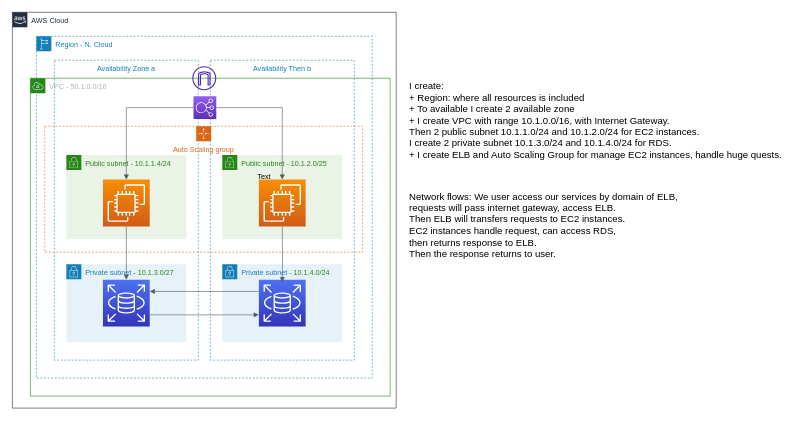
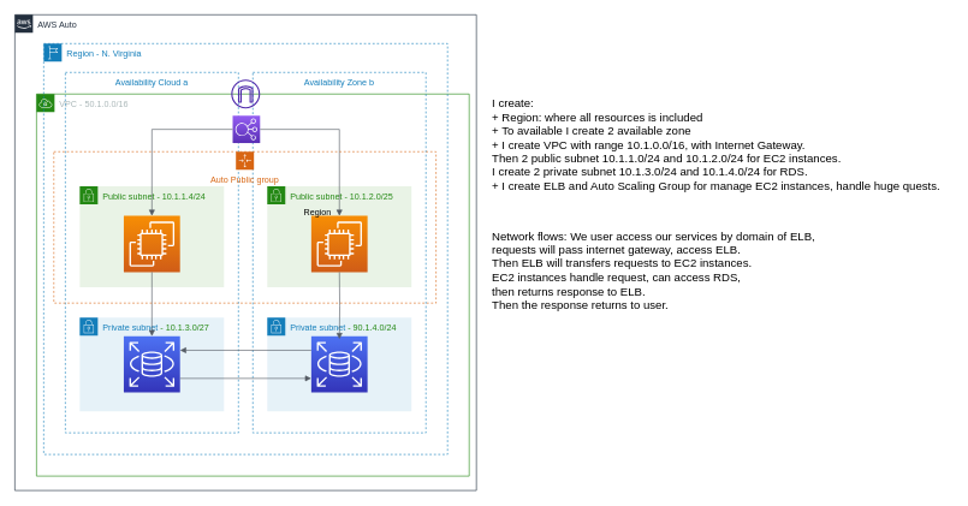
  <mxCell id="0" />
  <mxCell id="1" parent="0" />
- <mxCell id="2" value="AWS Cloud" style="points=[[0,0],[0.25,0],[0.5,0],[0.75,0],[1,0],[1,0.25],[1,0.5],[1,0.75],[1,1],[0.75,1],[0.5,1],[0.25,1],[0,1],[0,0.75],[0,0.5],[0,0.25]];outlineConnect=0;gradientColor=none;html=1;whiteSpace=wrap;fontSize=12;fontStyle=0;container=1;pointerEvents=0;collapsible=0;recursiveResize=0;shape=mxgraph.aws4.group;grIcon=mxgraph.aws4.group_aws_cloud_alt;strokeColor=#232F3E;fillColor=none;verticalAlign=top;align=left;spacingLeft=30;fontColor=#232F3E;dashed=0;" parent="1" vertex="1"><mxGeometry x="20" y="20" width="640" height="660" as="geometry" /></mxCell>
+ <mxCell id="2" value="AWS Auto" style="points=[[0,0],[0.25,0],[0.5,0],[0.75,0],[1,0],[1,0.25],[1,0.5],[1,0.75],[1,1],[0.75,1],[0.5,1],[0.25,1],[0,1],[0,0.75],[0,0.5],[0,0.25]];outlineConnect=0;gradientColor=none;html=1;whiteSpace=wrap;fontSize=12;fontStyle=0;container=1;pointerEvents=0;collapsible=0;recursiveResize=0;shape=mxgraph.aws4.group;grIcon=mxgraph.aws4.group_aws_cloud_alt;strokeColor=#232F3E;fillColor=none;verticalAlign=top;align=left;spacingLeft=30;fontColor=#232F3E;dashed=0;" parent="1" vertex="1"><mxGeometry x="20" y="20" width="640" height="660" as="geometry" /></mxCell>
  <mxCell id="3" value="VPC - 50.1.0.0/16" style="points=[[0,0],[0.25,0],[0.5,0],[0.75,0],[1,0],[1,0.25],[1,0.5],[1,0.75],[1,1],[0.75,1],[0.5,1],[0.25,1],[0,1],[0,0.75],[0,0.5],[0,0.25]];outlineConnect=0;gradientColor=none;html=1;whiteSpace=wrap;fontSize=12;fontStyle=0;container=1;pointerEvents=0;collapsible=0;recursiveResize=0;shape=mxgraph.aws4.group;grIcon=mxgraph.aws4.group_vpc;strokeColor=#248814;fillColor=none;verticalAlign=top;align=left;spacingLeft=30;fontColor=#AAB7B8;dashed=0;" parent="2" vertex="1"><mxGeometry x="30" y="110" width="600" height="530" as="geometry" /></mxCell>
- <mxCell id="4" value="Region - N. Cloud" style="points=[[0,0],[0.25,0],[0.5,0],[0.75,0],[1,0],[1,0.25],[1,0.5],[1,0.75],[1,1],[0.75,1],[0.5,1],[0.25,1],[0,1],[0,0.75],[0,0.5],[0,0.25]];outlineConnect=0;gradientColor=none;html=1;whiteSpace=wrap;fontSize=12;fontStyle=0;container=1;pointerEvents=0;collapsible=0;recursiveResize=0;shape=mxgraph.aws4.group;grIcon=mxgraph.aws4.group_region;strokeColor=#147EBA;fillColor=none;verticalAlign=top;align=left;spacingLeft=30;fontColor=#147EBA;dashed=1;" parent="1" vertex="1"><mxGeometry x="60" y="60" width="560" height="570" as="geometry" /></mxCell>
- <mxCell id="5" value="Availability Then b" style="fillColor=none;strokeColor=#147EBA;dashed=1;verticalAlign=top;fontStyle=0;fontColor=#147EBA;" parent="4" vertex="1"><mxGeometry x="290" y="40" width="240" height="500" as="geometry" /></mxCell>
- <mxCell id="6" value="Availability Zone a" style="fillColor=none;strokeColor=#147EBA;dashed=1;verticalAlign=top;fontStyle=0;fontColor=#147EBA;" parent="4" vertex="1"><mxGeometry x="30" y="40" width="240" height="500" as="geometry" /></mxCell>
+ <mxCell id="4" value="Region - N. Virginia" style="points=[[0,0],[0.25,0],[0.5,0],[0.75,0],[1,0],[1,0.25],[1,0.5],[1,0.75],[1,1],[0.75,1],[0.5,1],[0.25,1],[0,1],[0,0.75],[0,0.5],[0,0.25]];outlineConnect=0;gradientColor=none;html=1;whiteSpace=wrap;fontSize=12;fontStyle=0;container=1;pointerEvents=0;collapsible=0;recursiveResize=0;shape=mxgraph.aws4.group;grIcon=mxgraph.aws4.group_region;strokeColor=#147EBA;fillColor=none;verticalAlign=top;align=left;spacingLeft=30;fontColor=#147EBA;dashed=1;" parent="1" vertex="1"><mxGeometry x="60" y="60" width="560" height="570" as="geometry" /></mxCell>
+ <mxCell id="5" value="Availability Zone b" style="fillColor=none;strokeColor=#147EBA;dashed=1;verticalAlign=top;fontStyle=0;fontColor=#147EBA;" parent="4" vertex="1"><mxGeometry x="290" y="40" width="240" height="500" as="geometry" /></mxCell>
+ <mxCell id="6" value="Availability Cloud a" style="fillColor=none;strokeColor=#147EBA;dashed=1;verticalAlign=top;fontStyle=0;fontColor=#147EBA;" parent="4" vertex="1"><mxGeometry x="30" y="40" width="240" height="500" as="geometry" /></mxCell>
  <mxCell id="7" value="Public subnet - 10.1.1.4/24" style="points=[[0,0],[0.25,0],[0.5,0],[0.75,0],[1,0],[1,0.25],[1,0.5],[1,0.75],[1,1],[0.75,1],[0.5,1],[0.25,1],[0,1],[0,0.75],[0,0.5],[0,0.25]];outlineConnect=0;gradientColor=none;html=1;whiteSpace=wrap;fontSize=12;fontStyle=0;container=1;pointerEvents=0;collapsible=0;recursiveResize=0;shape=mxgraph.aws4.group;grIcon=mxgraph.aws4.group_security_group;grStroke=0;strokeColor=#248814;fillColor=#E9F3E6;verticalAlign=top;align=left;spacingLeft=30;fontColor=#248814;dashed=0;" parent="4" vertex="1"><mxGeometry x="50" y="198" width="200" height="140" as="geometry" /></mxCell>
  <mxCell id="8" value="" style="sketch=0;points=[[0,0,0],[0.25,0,0],[0.5,0,0],[0.75,0,0],[1,0,0],[0,1,0],[0.25,1,0],[0.5,1,0],[0.75,1,0],[1,1,0],[0,0.25,0],[0,0.5,0],[0,0.75,0],[1,0.25,0],[1,0.5,0],[1,0.75,0]];outlineConnect=0;fontColor=#232F3E;gradientColor=#F78E04;gradientDirection=north;fillColor=#D05C17;strokeColor=#ffffff;dashed=0;verticalLabelPosition=bottom;verticalAlign=top;align=center;html=1;fontSize=12;fontStyle=0;aspect=fixed;shape=mxgraph.aws4.resourceIcon;resIcon=mxgraph.aws4.ec2;" parent="7" vertex="1"><mxGeometry x="61" y="41" width="78" height="78" as="geometry" /></mxCell>
  <mxCell id="9" value="Public subnet - 10.1.2.0/25" style="points=[[0,0],[0.25,0],[0.5,0],[0.75,0],[1,0],[1,0.25],[1,0.5],[1,0.75],[1,1],[0.75,1],[0.5,1],[0.25,1],[0,1],[0,0.75],[0,0.5],[0,0.25]];outlineConnect=0;gradientColor=none;html=1;whiteSpace=wrap;fontSize=12;fontStyle=0;container=1;pointerEvents=0;collapsible=0;recursiveResize=0;shape=mxgraph.aws4.group;grIcon=mxgraph.aws4.group_security_group;grStroke=0;strokeColor=#248814;fillColor=#E9F3E6;verticalAlign=top;align=left;spacingLeft=30;fontColor=#248814;dashed=0;" parent="4" vertex="1"><mxGeometry x="310" y="198" width="200" height="140" as="geometry" /></mxCell>
  <mxCell id="10" value="" style="sketch=0;points=[[0,0,0],[0.25,0,0],[0.5,0,0],[0.75,0,0],[1,0,0],[0,1,0],[0.25,1,0],[0.5,1,0],[0.75,1,0],[1,1,0],[0,0.25,0],[0,0.5,0],[0,0.75,0],[1,0.25,0],[1,0.5,0],[1,0.75,0]];outlineConnect=0;fontColor=#232F3E;gradientColor=#F78E04;gradientDirection=north;fillColor=#D05C17;strokeColor=#ffffff;dashed=0;verticalLabelPosition=bottom;verticalAlign=top;align=center;html=1;fontSize=12;fontStyle=0;aspect=fixed;shape=mxgraph.aws4.resourceIcon;resIcon=mxgraph.aws4.ec2;" parent="9" vertex="1"><mxGeometry x="61" y="41" width="78" height="78" as="geometry" /></mxCell>
  <mxCell id="11" value="" style="sketch=0;outlineConnect=0;fontColor=#232F3E;gradientColor=none;fillColor=#4D27AA;strokeColor=none;dashed=0;verticalLabelPosition=bottom;verticalAlign=top;align=center;html=1;fontSize=12;fontStyle=0;aspect=fixed;pointerEvents=1;shape=mxgraph.aws4.internet_gateway;" parent="4" vertex="1"><mxGeometry x="260" y="50" width="40" height="40" as="geometry" /></mxCell>
  <mxCell id="12" value="Private subnet&amp;nbsp;&lt;span style=&quot;color: rgb(36, 136, 20);&quot;&gt;- 10.1.3.0/27&lt;/span&gt;" style="points=[[0,0],[0.25,0],[0.5,0],[0.75,0],[1,0],[1,0.25],[1,0.5],[1,0.75],[1,1],[0.75,1],[0.5,1],[0.25,1],[0,1],[0,0.75],[0,0.5],[0,0.25]];outlineConnect=0;gradientColor=none;html=1;whiteSpace=wrap;fontSize=12;fontStyle=0;container=1;pointerEvents=0;collapsible=0;recursiveResize=0;shape=mxgraph.aws4.group;grIcon=mxgraph.aws4.group_security_group;grStroke=0;strokeColor=#147EBA;fillColor=#E6F2F8;verticalAlign=top;align=left;spacingLeft=30;fontColor=#147EBA;dashed=0;" vertex="1" parent="4"><mxGeometry x="50" y="380" width="200" height="130" as="geometry" /></mxCell>
  <mxCell id="13" value="" style="sketch=0;points=[[0,0,0],[0.25,0,0],[0.5,0,0],[0.75,0,0],[1,0,0],[0,1,0],[0.25,1,0],[0.5,1,0],[0.75,1,0],[1,1,0],[0,0.25,0],[0,0.5,0],[0,0.75,0],[1,0.25,0],[1,0.5,0],[1,0.75,0]];outlineConnect=0;fontColor=#232F3E;gradientColor=#4D72F3;gradientDirection=north;fillColor=#3334B9;strokeColor=#ffffff;dashed=0;verticalLabelPosition=bottom;verticalAlign=top;align=center;html=1;fontSize=12;fontStyle=0;aspect=fixed;shape=mxgraph.aws4.resourceIcon;resIcon=mxgraph.aws4.rds;" vertex="1" parent="12"><mxGeometry x="61" y="26" width="78" height="78" as="geometry" /></mxCell>
- <mxCell id="14" value="Private subnet&amp;nbsp;&lt;span style=&quot;color: rgb(36, 136, 20);&quot;&gt;- 10.1.4.0/24&lt;/span&gt;" style="points=[[0,0],[0.25,0],[0.5,0],[0.75,0],[1,0],[1,0.25],[1,0.5],[1,0.75],[1,1],[0.75,1],[0.5,1],[0.25,1],[0,1],[0,0.75],[0,0.5],[0,0.25]];outlineConnect=0;gradientColor=none;html=1;whiteSpace=wrap;fontSize=12;fontStyle=0;container=1;pointerEvents=0;collapsible=0;recursiveResize=0;shape=mxgraph.aws4.group;grIcon=mxgraph.aws4.group_security_group;grStroke=0;strokeColor=#147EBA;fillColor=#E6F2F8;verticalAlign=top;align=left;spacingLeft=30;fontColor=#147EBA;dashed=0;" vertex="1" parent="4"><mxGeometry x="310" y="380" width="200" height="130" as="geometry" /></mxCell>
+ <mxCell id="14" value="Private subnet&amp;nbsp;&lt;span style=&quot;color: rgb(36, 136, 20);&quot;&gt;- 90.1.4.0/24&lt;/span&gt;" style="points=[[0,0],[0.25,0],[0.5,0],[0.75,0],[1,0],[1,0.25],[1,0.5],[1,0.75],[1,1],[0.75,1],[0.5,1],[0.25,1],[0,1],[0,0.75],[0,0.5],[0,0.25]];outlineConnect=0;gradientColor=none;html=1;whiteSpace=wrap;fontSize=12;fontStyle=0;container=1;pointerEvents=0;collapsible=0;recursiveResize=0;shape=mxgraph.aws4.group;grIcon=mxgraph.aws4.group_security_group;grStroke=0;strokeColor=#147EBA;fillColor=#E6F2F8;verticalAlign=top;align=left;spacingLeft=30;fontColor=#147EBA;dashed=0;" vertex="1" parent="4"><mxGeometry x="310" y="380" width="200" height="130" as="geometry" /></mxCell>
  <mxCell id="15" value="" style="sketch=0;points=[[0,0,0],[0.25,0,0],[0.5,0,0],[0.75,0,0],[1,0,0],[0,1,0],[0.25,1,0],[0.5,1,0],[0.75,1,0],[1,1,0],[0,0.25,0],[0,0.5,0],[0,0.75,0],[1,0.25,0],[1,0.5,0],[1,0.75,0]];outlineConnect=0;fontColor=#232F3E;gradientColor=#4D72F3;gradientDirection=north;fillColor=#3334B9;strokeColor=#ffffff;dashed=0;verticalLabelPosition=bottom;verticalAlign=top;align=center;html=1;fontSize=12;fontStyle=0;aspect=fixed;shape=mxgraph.aws4.resourceIcon;resIcon=mxgraph.aws4.rds;" vertex="1" parent="14"><mxGeometry x="61" y="26" width="78" height="78" as="geometry" /></mxCell>
  <mxCell id="16" value="" style="edgeStyle=orthogonalEdgeStyle;html=1;endArrow=none;elbow=vertical;startArrow=block;startFill=1;strokeColor=#545B64;rounded=0;entryX=0;entryY=0.25;entryDx=0;entryDy=0;entryPerimeter=0;exitX=1;exitY=0.25;exitDx=0;exitDy=0;exitPerimeter=0;" edge="1" parent="4" source="13" target="15"><mxGeometry width="100" relative="1" as="geometry"><mxPoint x="230" y="300" as="sourcePoint" /><mxPoint x="330" y="300" as="targetPoint" /></mxGeometry></mxCell>
  <mxCell id="17" value="" style="edgeStyle=orthogonalEdgeStyle;html=1;endArrow=none;elbow=vertical;startArrow=block;startFill=1;strokeColor=#545B64;rounded=0;entryX=1;entryY=0.75;entryDx=0;entryDy=0;entryPerimeter=0;exitX=0;exitY=0.75;exitDx=0;exitDy=0;exitPerimeter=0;" edge="1" parent="4" source="15" target="13"><mxGeometry width="100" relative="1" as="geometry"><mxPoint x="199" y="314.5" as="sourcePoint" /><mxPoint x="381" y="314.5" as="targetPoint" /></mxGeometry></mxCell>
  <mxCell id="18" style="edgeStyle=orthogonalEdgeStyle;rounded=0;orthogonalLoop=1;jettySize=auto;html=1;exitX=0.5;exitY=1;exitDx=0;exitDy=0;" edge="1" parent="4" source="6" target="6"><mxGeometry relative="1" as="geometry" /></mxCell>
  <mxCell id="19" value="" style="edgeStyle=orthogonalEdgeStyle;html=1;endArrow=none;elbow=vertical;startArrow=block;startFill=1;strokeColor=#545B64;rounded=0;entryX=0.5;entryY=1;entryDx=0;entryDy=0;entryPerimeter=0;exitX=0.5;exitY=0;exitDx=0;exitDy=0;exitPerimeter=0;" edge="1" parent="4" source="13" target="8"><mxGeometry width="100" relative="1" as="geometry"><mxPoint x="330" y="330" as="sourcePoint" /><mxPoint x="430" y="330" as="targetPoint" /></mxGeometry></mxCell>
  <mxCell id="20" value="" style="sketch=0;points=[[0,0,0],[0.25,0,0],[0.5,0,0],[0.75,0,0],[1,0,0],[0,1,0],[0.25,1,0],[0.5,1,0],[0.75,1,0],[1,1,0],[0,0.25,0],[0,0.5,0],[0,0.75,0],[1,0.25,0],[1,0.5,0],[1,0.75,0]];outlineConnect=0;fontColor=#232F3E;gradientColor=#945DF2;gradientDirection=north;fillColor=#5A30B5;strokeColor=#ffffff;dashed=0;verticalLabelPosition=bottom;verticalAlign=top;align=center;html=1;fontSize=12;fontStyle=0;aspect=fixed;shape=mxgraph.aws4.resourceIcon;resIcon=mxgraph.aws4.elastic_load_balancing;" vertex="1" parent="4"><mxGeometry x="262" y="100" width="38" height="38" as="geometry" /></mxCell>
  <mxCell id="21" value="" style="edgeStyle=orthogonalEdgeStyle;html=1;endArrow=block;elbow=vertical;startArrow=none;endFill=1;strokeColor=#545B64;rounded=0;exitX=1;exitY=0.5;exitDx=0;exitDy=0;exitPerimeter=0;entryX=0.5;entryY=0;entryDx=0;entryDy=0;entryPerimeter=0;" edge="1" parent="4" source="20" target="10"><mxGeometry width="100" relative="1" as="geometry"><mxPoint x="330" y="270" as="sourcePoint" /><mxPoint x="430" y="270" as="targetPoint" /></mxGeometry></mxCell>
  <mxCell id="22" value="" style="edgeStyle=orthogonalEdgeStyle;html=1;endArrow=none;elbow=vertical;startArrow=block;startFill=1;strokeColor=#545B64;rounded=0;entryX=0;entryY=0.5;entryDx=0;entryDy=0;entryPerimeter=0;exitX=0.5;exitY=0;exitDx=0;exitDy=0;exitPerimeter=0;" edge="1" parent="4" source="8" target="20"><mxGeometry width="100" relative="1" as="geometry"><mxPoint x="330" y="270" as="sourcePoint" /><mxPoint x="430" y="270" as="targetPoint" /></mxGeometry></mxCell>
  <mxCell id="23" value="" style="edgeStyle=orthogonalEdgeStyle;html=1;endArrow=none;elbow=vertical;startArrow=block;startFill=1;strokeColor=#545B64;rounded=0;entryX=0.5;entryY=1;entryDx=0;entryDy=0;entryPerimeter=0;" edge="1" parent="1" target="10"><mxGeometry width="100" relative="1" as="geometry"><mxPoint x="470" y="470" as="sourcePoint" /><mxPoint x="220" y="349" as="targetPoint" /></mxGeometry></mxCell>
- <mxCell id="24" value="Auto Scaling group" style="points=[[0,0],[0.25,0],[0.5,0],[0.75,0],[1,0],[1,0.25],[1,0.5],[1,0.75],[1,1],[0.75,1],[0.5,1],[0.25,1],[0,1],[0,0.75],[0,0.5],[0,0.25]];outlineConnect=0;gradientColor=none;html=1;whiteSpace=wrap;fontSize=12;fontStyle=0;container=1;pointerEvents=0;collapsible=0;recursiveResize=0;shape=mxgraph.aws4.groupCenter;grIcon=mxgraph.aws4.group_auto_scaling_group;grStroke=1;strokeColor=#D86613;fillColor=none;verticalAlign=top;align=center;fontColor=#D86613;dashed=1;spacingTop=25;" vertex="1" parent="1"><mxGeometry x="74" y="210" width="530" height="210" as="geometry" /></mxCell>
- <mxCell id="25" value="Text" style="text;html=1;strokeColor=none;fillColor=none;align=center;verticalAlign=middle;whiteSpace=wrap;rounded=0;" vertex="1" parent="1"><mxGeometry x="410" y="280" width="60" height="30" as="geometry" /></mxCell>
+ <mxCell id="24" value="Auto Public group" style="points=[[0,0],[0.25,0],[0.5,0],[0.75,0],[1,0],[1,0.25],[1,0.5],[1,0.75],[1,1],[0.75,1],[0.5,1],[0.25,1],[0,1],[0,0.75],[0,0.5],[0,0.25]];outlineConnect=0;gradientColor=none;html=1;whiteSpace=wrap;fontSize=12;fontStyle=0;container=1;pointerEvents=0;collapsible=0;recursiveResize=0;shape=mxgraph.aws4.groupCenter;grIcon=mxgraph.aws4.group_auto_scaling_group;grStroke=1;strokeColor=#D86613;fillColor=none;verticalAlign=top;align=center;fontColor=#D86613;dashed=1;spacingTop=25;" vertex="1" parent="1"><mxGeometry x="74" y="210" width="530" height="210" as="geometry" /></mxCell>
+ <mxCell id="25" value="Region" style="text;html=1;strokeColor=none;fillColor=none;align=center;verticalAlign=middle;whiteSpace=wrap;rounded=0;" vertex="1" parent="1"><mxGeometry x="410" y="280" width="60" height="30" as="geometry" /></mxCell>
  <mxCell id="26" value="&lt;div style=&quot;font-size: 16px;&quot;&gt;I create:&amp;nbsp;&lt;/div&gt;&lt;div style=&quot;font-size: 16px;&quot;&gt;+ Region: where all resources is included&amp;nbsp;&lt;/div&gt;&lt;div style=&quot;font-size: 16px;&quot;&gt;+ To available I create 2 available zone&lt;/div&gt;&lt;div style=&quot;font-size: 16px;&quot;&gt;+ I create VPC with range 10.1.0.0/16, with Internet Gateway.&amp;nbsp;&lt;/div&gt;&lt;div style=&quot;font-size: 16px;&quot;&gt;Then 2 public subnet 10.1.1.0/24 and 10.1.2.0/24 for EC2 instances.&amp;nbsp;&lt;/div&gt;&lt;div style=&quot;font-size: 16px;&quot;&gt;I create 2 private subnet 10.1.3.0/24 and 10.1.4.0/24 for RDS.&lt;/div&gt;&lt;div style=&quot;font-size: 16px;&quot;&gt;+ I create ELB and Auto Scaling Group for manage EC2 instances, handle huge quests.&lt;/div&gt;" style="text;html=1;align=left;verticalAlign=middle;resizable=0;points=[];autosize=1;strokeColor=none;fillColor=none;fontSize=16;" vertex="1" parent="1"><mxGeometry x="680" y="125" width="640" height="150" as="geometry" /></mxCell>
  <mxCell id="27" value="Network flows: We user access our services by domain of ELB, &lt;br&gt;requests will pass internet gateway, access ELB. &lt;br&gt;Then ELB will transfers requests to EC2 instances. &lt;br&gt;EC2 instances handle request, can access RDS, &lt;br&gt;then returns response to ELB. &lt;br&gt;Then the response returns to user." style="text;html=1;align=left;verticalAlign=middle;resizable=0;points=[];autosize=1;strokeColor=none;fillColor=none;fontSize=16;" vertex="1" parent="1"><mxGeometry x="680" y="310" width="470" height="130" as="geometry" /></mxCell>
